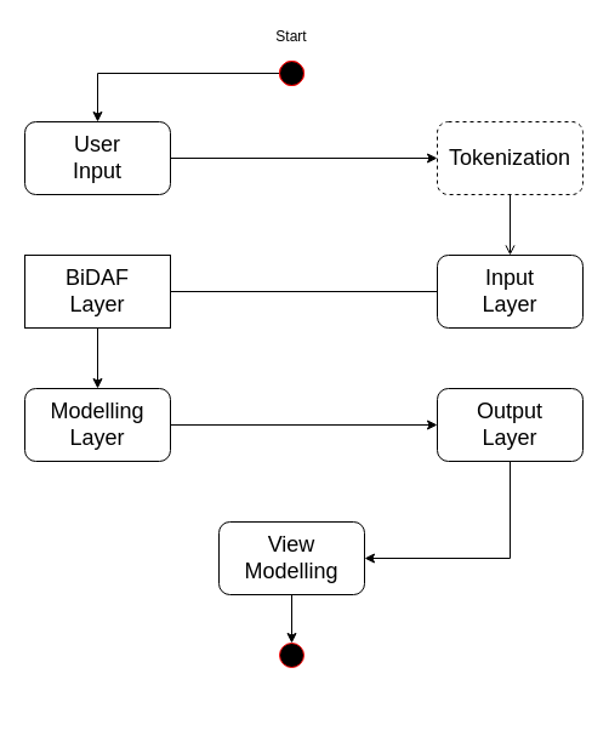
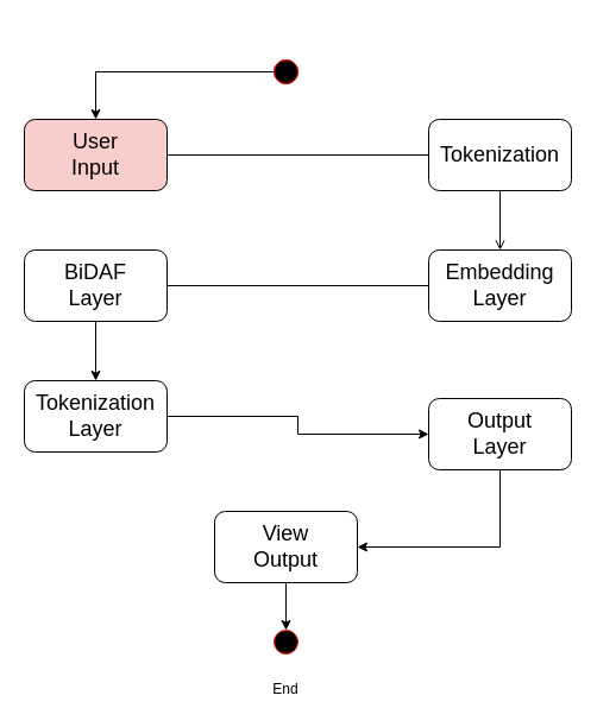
  <mxCell id="0" />
  <mxCell id="1" parent="0" />
  <mxCell id="2" value="" style="rounded=0;html=1;jettySize=auto;orthogonalLoop=1;fontSize=11;endArrow=block;endFill=0;endSize=8;strokeWidth=1;shadow=0;labelBackgroundColor=none;edgeStyle=orthogonalEdgeStyle;" parent="1" edge="1"><mxGeometry relative="1" as="geometry"><mxPoint x="60" y="100" as="targetPoint" /></mxGeometry></mxCell>
  <mxCell id="3" value="Yes" style="rounded=0;html=1;jettySize=auto;orthogonalLoop=1;fontSize=11;endArrow=block;endFill=0;endSize=8;strokeWidth=1;shadow=0;labelBackgroundColor=none;edgeStyle=orthogonalEdgeStyle;" parent="1" edge="1"><mxGeometry y="20" relative="1" as="geometry"><mxPoint as="offset" /><mxPoint x="60" y="180" as="sourcePoint" /></mxGeometry></mxCell>
  <mxCell id="4" value="No" style="edgeStyle=orthogonalEdgeStyle;rounded=0;html=1;jettySize=auto;orthogonalLoop=1;fontSize=11;endArrow=block;endFill=0;endSize=8;strokeWidth=1;shadow=0;labelBackgroundColor=none;" parent="1" edge="1"><mxGeometry y="10" relative="1" as="geometry"><mxPoint as="offset" /><mxPoint x="110" y="140" as="sourcePoint" /></mxGeometry></mxCell>
  <mxCell id="5" value="No" style="rounded=0;html=1;jettySize=auto;orthogonalLoop=1;fontSize=11;endArrow=block;endFill=0;endSize=8;strokeWidth=1;shadow=0;labelBackgroundColor=none;edgeStyle=orthogonalEdgeStyle;" parent="1" edge="1"><mxGeometry x="0.333" y="20" relative="1" as="geometry"><mxPoint as="offset" /><mxPoint x="60" y="300" as="sourcePoint" /></mxGeometry></mxCell>
  <mxCell id="6" value="Yes" style="edgeStyle=orthogonalEdgeStyle;rounded=0;html=1;jettySize=auto;orthogonalLoop=1;fontSize=11;endArrow=block;endFill=0;endSize=8;strokeWidth=1;shadow=0;labelBackgroundColor=none;" parent="1" edge="1"><mxGeometry y="10" relative="1" as="geometry"><mxPoint as="offset" /><mxPoint x="160" y="260" as="targetPoint" /></mxGeometry></mxCell>
  <mxCell id="7" style="edgeStyle=orthogonalEdgeStyle;rounded=0;orthogonalLoop=1;jettySize=auto;html=1;entryX=0.5;entryY=0;entryDx=0;entryDy=0;fillColor=#3333FF;" edge="1" parent="1" source="8" target="19"><mxGeometry relative="1" as="geometry" /></mxCell>
  <mxCell id="8" value="" style="ellipse;whiteSpace=wrap;html=1;aspect=fixed;fillColor=#000000;strokeColor=#FF0000;" vertex="1" parent="1"><mxGeometry x="230" y="50" width="20" height="20" as="geometry" /></mxCell>
  <mxCell id="9" style="edgeStyle=orthogonalEdgeStyle;rounded=0;orthogonalLoop=1;jettySize=auto;html=1;entryX=0.5;entryY=0;entryDx=0;entryDy=0;fillColor=#3333FF;endArrow=open;" edge="1" parent="1" source="10" target="12"><mxGeometry relative="1" as="geometry" /></mxCell>
- <mxCell id="10" value="&lt;font style=&quot;font-size: 18px&quot;&gt;Tokenization&lt;/font&gt;" style="rounded=1;whiteSpace=wrap;html=1;fillColor=#FFFFFF;dashed=1;" vertex="1" parent="1"><mxGeometry x="360" y="100" width="120" height="60" as="geometry" /></mxCell>
+ <mxCell id="10" value="&lt;font style=&quot;font-size: 18px&quot;&gt;Tokenization&lt;/font&gt;" style="rounded=1;whiteSpace=wrap;html=1;fillColor=#FFFFFF;" vertex="1" parent="1"><mxGeometry x="360" y="100" width="120" height="60" as="geometry" /></mxCell>
  <mxCell id="11" style="edgeStyle=orthogonalEdgeStyle;rounded=0;orthogonalLoop=1;jettySize=auto;html=1;entryX=1;entryY=0.5;entryDx=0;entryDy=0;fillColor=#3333FF;endArrow=none;" edge="1" parent="1" source="12" target="14"><mxGeometry relative="1" as="geometry" /></mxCell>
- <mxCell id="12" value="&lt;div&gt;&lt;font style=&quot;font-size: 18px&quot;&gt;Input&lt;/font&gt;&lt;/div&gt;&lt;div&gt;&lt;font style=&quot;font-size: 18px&quot;&gt;Layer&lt;/font&gt;&lt;br&gt;&lt;/div&gt;" style="rounded=1;whiteSpace=wrap;html=1;strokeColor=#000000;fillColor=#FFFFFF;" vertex="1" parent="1"><mxGeometry x="360" y="210" width="120" height="60" as="geometry" /></mxCell>
+ <mxCell id="12" value="&lt;div&gt;&lt;font style=&quot;font-size: 18px&quot;&gt;Embedding&lt;/font&gt;&lt;/div&gt;&lt;div&gt;&lt;font style=&quot;font-size: 18px&quot;&gt;Layer&lt;/font&gt;&lt;br&gt;&lt;/div&gt;" style="rounded=1;whiteSpace=wrap;html=1;strokeColor=#000000;fillColor=#FFFFFF;" vertex="1" parent="1"><mxGeometry x="360" y="210" width="120" height="60" as="geometry" /></mxCell>
  <mxCell id="13" style="edgeStyle=orthogonalEdgeStyle;rounded=0;orthogonalLoop=1;jettySize=auto;html=1;entryX=0.5;entryY=0;entryDx=0;entryDy=0;fillColor=#3333FF;" edge="1" parent="1" source="14" target="16"><mxGeometry relative="1" as="geometry" /></mxCell>
- <mxCell id="14" value="&lt;div&gt;&lt;font style=&quot;font-size: 18px&quot;&gt;BiDAF&lt;/font&gt;&lt;/div&gt;&lt;div&gt;&lt;font style=&quot;font-size: 18px&quot;&gt;Layer&lt;/font&gt;&lt;br&gt;&lt;/div&gt;" style="whiteSpace=wrap;html=1;strokeColor=#000000;fillColor=#FFFFFF;rounded=0;" vertex="1" parent="1"><mxGeometry x="20" y="210" width="120" height="60" as="geometry" /></mxCell>
+ <mxCell id="14" value="&lt;div&gt;&lt;font style=&quot;font-size: 18px&quot;&gt;BiDAF&lt;/font&gt;&lt;/div&gt;&lt;div&gt;&lt;font style=&quot;font-size: 18px&quot;&gt;Layer&lt;/font&gt;&lt;br&gt;&lt;/div&gt;" style="rounded=1;whiteSpace=wrap;html=1;strokeColor=#000000;fillColor=#FFFFFF;" vertex="1" parent="1"><mxGeometry x="20" y="210" width="120" height="60" as="geometry" /></mxCell>
  <mxCell id="15" style="edgeStyle=orthogonalEdgeStyle;rounded=0;orthogonalLoop=1;jettySize=auto;html=1;entryX=0;entryY=0.5;entryDx=0;entryDy=0;fillColor=#3333FF;" edge="1" parent="1" source="16" target="17"><mxGeometry relative="1" as="geometry" /></mxCell>
- <mxCell id="16" value="&lt;div&gt;&lt;font style=&quot;font-size: 18px&quot;&gt;Modelling&lt;/font&gt;&lt;/div&gt;&lt;div&gt;&lt;font style=&quot;font-size: 18px&quot;&gt;Layer&lt;/font&gt;&lt;br&gt;&lt;/div&gt;" style="rounded=1;whiteSpace=wrap;html=1;strokeColor=#000000;fillColor=#FFFFFF;" vertex="1" parent="1"><mxGeometry x="20" y="320" width="120" height="60" as="geometry" /></mxCell>
- <mxCell id="17" value="&lt;div&gt;&lt;font style=&quot;font-size: 18px&quot;&gt;Output&lt;/font&gt;&lt;/div&gt;&lt;div&gt;&lt;font style=&quot;font-size: 18px&quot;&gt;Layer&lt;/font&gt;&lt;br&gt;&lt;/div&gt;" style="rounded=1;whiteSpace=wrap;html=1;strokeColor=#000000;fillColor=#FFFFFF;" vertex="1" parent="1"><mxGeometry x="360" y="320" width="120" height="60" as="geometry" /></mxCell>
- <mxCell id="18" style="edgeStyle=orthogonalEdgeStyle;rounded=0;orthogonalLoop=1;jettySize=auto;html=1;entryX=0;entryY=0.5;entryDx=0;entryDy=0;fillColor=#3333FF;" edge="1" parent="1" source="19" target="10"><mxGeometry relative="1" as="geometry" /></mxCell>
- <mxCell id="19" value="&lt;div&gt;&lt;font style=&quot;font-size: 18px&quot;&gt;User&lt;/font&gt;&lt;/div&gt;&lt;div&gt;&lt;font style=&quot;font-size: 18px&quot;&gt;Input&lt;/font&gt;&lt;br&gt;&lt;/div&gt;" style="rounded=1;whiteSpace=wrap;html=1;strokeColor=#000000;fillColor=#FFFFFF;" vertex="1" parent="1"><mxGeometry x="20" y="100" width="120" height="60" as="geometry" /></mxCell>
+ <mxCell id="16" value="&lt;div&gt;&lt;font style=&quot;font-size: 18px&quot;&gt;Tokenization&lt;/font&gt;&lt;/div&gt;&lt;div&gt;&lt;font style=&quot;font-size: 18px&quot;&gt;Layer&lt;/font&gt;&lt;br&gt;&lt;/div&gt;" style="rounded=1;whiteSpace=wrap;html=1;strokeColor=#000000;fillColor=#FFFFFF;" vertex="1" parent="1"><mxGeometry x="20" y="320" width="120" height="60" as="geometry" /></mxCell>
+ <mxCell id="17" value="&lt;div&gt;&lt;font style=&quot;font-size: 18px&quot;&gt;Output&lt;/font&gt;&lt;/div&gt;&lt;div&gt;&lt;font style=&quot;font-size: 18px&quot;&gt;Layer&lt;/font&gt;&lt;br&gt;&lt;/div&gt;" style="rounded=1;whiteSpace=wrap;html=1;strokeColor=#000000;fillColor=#FFFFFF;" vertex="1" parent="1"><mxGeometry x="360" y="335" width="120" height="60" as="geometry" /></mxCell>
+ <mxCell id="18" style="edgeStyle=orthogonalEdgeStyle;rounded=0;orthogonalLoop=1;jettySize=auto;html=1;entryX=0;entryY=0.5;entryDx=0;entryDy=0;fillColor=#3333FF;endArrow=none;" edge="1" parent="1" source="19" target="10"><mxGeometry relative="1" as="geometry" /></mxCell>
+ <mxCell id="19" value="&lt;div&gt;&lt;font style=&quot;font-size: 18px&quot;&gt;User&lt;/font&gt;&lt;/div&gt;&lt;div&gt;&lt;font style=&quot;font-size: 18px&quot;&gt;Input&lt;/font&gt;&lt;br&gt;&lt;/div&gt;" style="rounded=1;whiteSpace=wrap;html=1;strokeColor=#000000;fillColor=#f8cecc;" vertex="1" parent="1"><mxGeometry x="20" y="100" width="120" height="60" as="geometry" /></mxCell>
  <mxCell id="20" style="edgeStyle=orthogonalEdgeStyle;rounded=0;orthogonalLoop=1;jettySize=auto;html=1;entryX=0.5;entryY=0;entryDx=0;entryDy=0;fillColor=#3333FF;" edge="1" parent="1" source="21" target="25"><mxGeometry relative="1" as="geometry" /></mxCell>
- <mxCell id="21" value="&lt;div&gt;&lt;font style=&quot;font-size: 18px&quot;&gt;View&lt;/font&gt;&lt;/div&gt;&lt;div&gt;&lt;font style=&quot;font-size: 18px&quot;&gt;Modelling&lt;/font&gt;&lt;br&gt;&lt;/div&gt;" style="rounded=1;whiteSpace=wrap;html=1;strokeColor=#000000;fillColor=#FFFFFF;" vertex="1" parent="1"><mxGeometry x="180" y="430" width="120" height="60" as="geometry" /></mxCell>
+ <mxCell id="21" value="&lt;div&gt;&lt;font style=&quot;font-size: 18px&quot;&gt;View&lt;/font&gt;&lt;/div&gt;&lt;div&gt;&lt;font style=&quot;font-size: 18px&quot;&gt;Output&lt;/font&gt;&lt;br&gt;&lt;/div&gt;" style="rounded=1;whiteSpace=wrap;html=1;strokeColor=#000000;fillColor=#FFFFFF;" vertex="1" parent="1"><mxGeometry x="180" y="430" width="120" height="60" as="geometry" /></mxCell>
  <mxCell id="22" value="" style="endArrow=none;html=1;fillColor=#3333FF;entryX=0.5;entryY=1;entryDx=0;entryDy=0;" edge="1" parent="1" target="17"><mxGeometry width="50" height="50" relative="1" as="geometry"><mxPoint x="420" y="460" as="sourcePoint" /><mxPoint x="470" y="400" as="targetPoint" /></mxGeometry></mxCell>
  <mxCell id="23" value="" style="endArrow=classic;html=1;fillColor=#3333FF;entryX=1;entryY=0.5;entryDx=0;entryDy=0;" edge="1" parent="1" target="21"><mxGeometry width="50" height="50" relative="1" as="geometry"><mxPoint x="420" y="460" as="sourcePoint" /><mxPoint x="310" y="450" as="targetPoint" /></mxGeometry></mxCell>
  <mxCell id="24" value="" style="ellipse;whiteSpace=wrap;html=1;aspect=fixed;fillColor=#000000;strokeColor=#FF0000;" vertex="1" parent="1"><mxGeometry x="230" y="50" width="20" height="20" as="geometry" /></mxCell>
  <mxCell id="25" value="" style="ellipse;whiteSpace=wrap;html=1;aspect=fixed;fillColor=#000000;strokeColor=#FF0000;" vertex="1" parent="1"><mxGeometry x="230" y="530" width="20" height="20" as="geometry" /></mxCell>
- <mxCell id="26" value="Start" style="text;html=1;strokeColor=none;fillColor=none;align=center;verticalAlign=middle;whiteSpace=wrap;rounded=0;" vertex="1" parent="1"><mxGeometry x="220" y="20" width="40" height="20" as="geometry" /></mxCell>
+ <mxCell id="27" value="&lt;div&gt;End&lt;/div&gt;" style="text;html=1;strokeColor=none;fillColor=none;align=center;verticalAlign=middle;whiteSpace=wrap;rounded=0;" vertex="1" parent="1"><mxGeometry x="220" y="570" width="40" height="20" as="geometry" /></mxCell>
